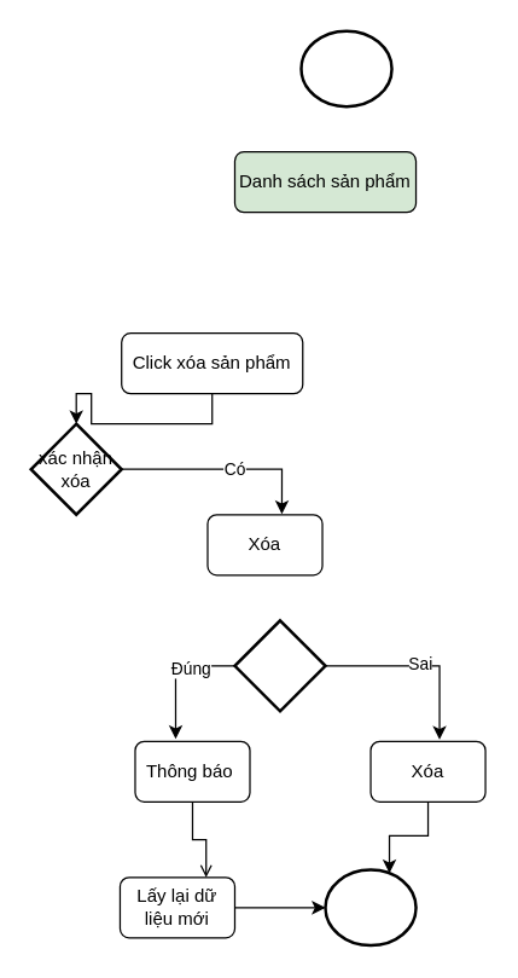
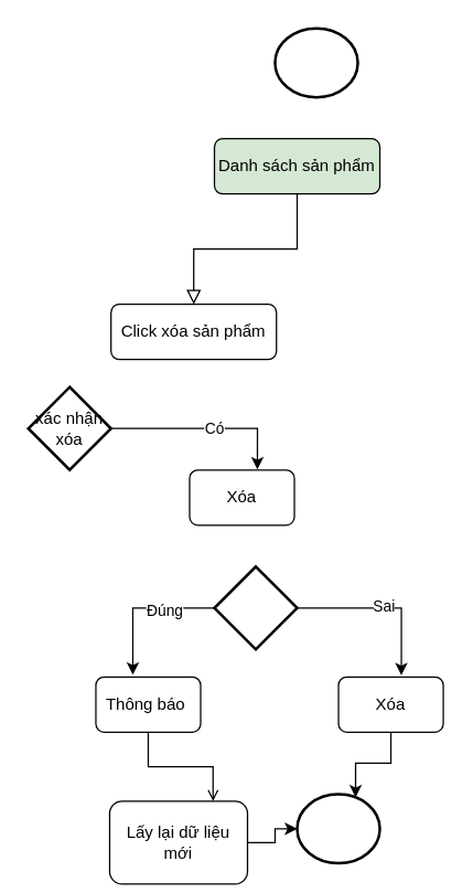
  <mxCell id="0" />
  <mxCell id="1" parent="0" />
+ <mxCell id="2" value="" style="rounded=0;html=1;jettySize=auto;orthogonalLoop=1;fontSize=11;endArrow=block;endFill=0;endSize=8;strokeWidth=1;shadow=0;labelBackgroundColor=none;edgeStyle=orthogonalEdgeStyle;entryX=0.5;entryY=0;entryDx=0;entryDy=0;" parent="1" source="3" target="7" edge="1"><mxGeometry relative="1" as="geometry"><mxPoint x="65" y="180" as="targetPoint" /></mxGeometry></mxCell>
  <mxCell id="3" value="Danh sách sản phẩm" style="rounded=1;whiteSpace=wrap;html=1;fontSize=12;glass=0;strokeWidth=1;shadow=0;fillColor=#d5e8d4;" parent="1" vertex="1"><mxGeometry x="155" y="100" width="120" height="40" as="geometry" /></mxCell>
  <mxCell id="4" value="" style="strokeWidth=2;html=1;shape=mxgraph.flowchart.start_2;whiteSpace=wrap;" vertex="1" parent="1"><mxGeometry x="199" y="20" width="60" height="50" as="geometry" /></mxCell>
  <mxCell id="5" value="" style="strokeWidth=2;html=1;shape=mxgraph.flowchart.start_2;whiteSpace=wrap;" vertex="1" parent="1"><mxGeometry x="215" y="575" width="60" height="50" as="geometry" /></mxCell>
- <mxCell id="6" style="edgeStyle=orthogonalEdgeStyle;rounded=0;orthogonalLoop=1;jettySize=auto;html=1;" edge="1" parent="1" source="7" target="8"><mxGeometry relative="1" as="geometry" /></mxCell>
  <mxCell id="7" value="Click xóa sản phẩm" style="rounded=1;whiteSpace=wrap;html=1;fontSize=12;glass=0;strokeWidth=1;shadow=0;" vertex="1" parent="1"><mxGeometry x="80" y="220" width="120" height="40" as="geometry" /></mxCell>
  <mxCell id="8" value="xác nhận xóa" style="strokeWidth=2;html=1;shape=mxgraph.flowchart.decision;whiteSpace=wrap;" vertex="1" parent="1"><mxGeometry x="20" y="280" width="60" height="60" as="geometry" /></mxCell>
  <mxCell id="9" value="Xóa" style="rounded=1;whiteSpace=wrap;html=1;fontSize=12;glass=0;strokeWidth=1;shadow=0;" vertex="1" parent="1"><mxGeometry x="137" y="340" width="76" height="40" as="geometry" /></mxCell>
  <mxCell id="10" style="edgeStyle=orthogonalEdgeStyle;rounded=0;orthogonalLoop=1;jettySize=auto;html=1;entryX=0.647;entryY=-0.01;entryDx=0;entryDy=0;entryPerimeter=0;" edge="1" parent="1" source="8" target="9"><mxGeometry relative="1" as="geometry" /></mxCell>
  <mxCell id="11" value="Có" style="edgeLabel;html=1;align=center;verticalAlign=middle;resizable=0;points=[];" vertex="1" connectable="0" parent="10"><mxGeometry x="0.093" y="1" relative="1" as="geometry"><mxPoint as="offset" /></mxGeometry></mxCell>
  <mxCell id="12" value="" style="strokeWidth=2;html=1;shape=mxgraph.flowchart.decision;whiteSpace=wrap;" vertex="1" parent="1"><mxGeometry x="155" y="410" width="60" height="60" as="geometry" /></mxCell>
  <mxCell id="13" value="Xóa" style="rounded=1;whiteSpace=wrap;html=1;fontSize=12;glass=0;strokeWidth=1;shadow=0;" vertex="1" parent="1"><mxGeometry x="245" y="490" width="76" height="40" as="geometry" /></mxCell>
  <mxCell id="14" style="edgeStyle=orthogonalEdgeStyle;rounded=0;orthogonalLoop=1;jettySize=auto;html=1;entryX=0.75;entryY=0;entryDx=0;entryDy=0;endArrow=open;" edge="1" parent="1" source="15" target="21"><mxGeometry relative="1" as="geometry" /></mxCell>
- <mxCell id="15" value="Thông báo&amp;nbsp;" style="rounded=1;whiteSpace=wrap;html=1;fontSize=12;glass=0;strokeWidth=1;shadow=0;" vertex="1" parent="1"><mxGeometry x="89" y="490" width="76" height="40" as="geometry" /></mxCell>
+ <mxCell id="15" value="Thông báo&amp;nbsp;" style="rounded=1;whiteSpace=wrap;html=1;fontSize=12;glass=0;strokeWidth=1;shadow=0;" vertex="1" parent="1"><mxGeometry x="69" y="490" width="76" height="40" as="geometry" /></mxCell>
  <mxCell id="16" style="edgeStyle=orthogonalEdgeStyle;rounded=0;orthogonalLoop=1;jettySize=auto;html=1;entryX=0.353;entryY=-0.04;entryDx=0;entryDy=0;entryPerimeter=0;exitX=0;exitY=0.5;exitDx=0;exitDy=0;exitPerimeter=0;" edge="1" parent="1" source="12" target="15"><mxGeometry relative="1" as="geometry" /></mxCell>
  <mxCell id="17" value="Đúng" style="edgeLabel;html=1;align=center;verticalAlign=middle;resizable=0;points=[];" vertex="1" connectable="0" parent="16"><mxGeometry x="-0.315" y="1" relative="1" as="geometry"><mxPoint as="offset" /></mxGeometry></mxCell>
  <mxCell id="18" style="edgeStyle=orthogonalEdgeStyle;rounded=0;orthogonalLoop=1;jettySize=auto;html=1;entryX=0.6;entryY=-0.03;entryDx=0;entryDy=0;entryPerimeter=0;" edge="1" parent="1" source="12" target="13"><mxGeometry relative="1" as="geometry" /></mxCell>
  <mxCell id="19" value="Sai" style="edgeLabel;html=1;align=center;verticalAlign=middle;resizable=0;points=[];" vertex="1" connectable="0" parent="18"><mxGeometry x="-0.004" y="2" relative="1" as="geometry"><mxPoint as="offset" /></mxGeometry></mxCell>
  <mxCell id="20" style="edgeStyle=orthogonalEdgeStyle;rounded=0;orthogonalLoop=1;jettySize=auto;html=1;" edge="1" parent="1" source="21" target="5"><mxGeometry relative="1" as="geometry" /></mxCell>
- <mxCell id="21" value="Lấy lại dữ liệu mới" style="rounded=1;whiteSpace=wrap;html=1;fontSize=12;glass=0;strokeWidth=1;shadow=0;" vertex="1" parent="1"><mxGeometry x="79" y="580" width="76" height="40" as="geometry" /></mxCell>
+ <mxCell id="21" value="Lấy lại dữ liệu mới" style="rounded=1;whiteSpace=wrap;html=1;fontSize=12;glass=0;strokeWidth=1;shadow=0;" vertex="1" parent="1"><mxGeometry x="79" y="580" width="100" height="60" as="geometry" /></mxCell>
  <mxCell id="22" style="edgeStyle=orthogonalEdgeStyle;rounded=0;orthogonalLoop=1;jettySize=auto;html=1;entryX=0.707;entryY=0.044;entryDx=0;entryDy=0;entryPerimeter=0;" edge="1" parent="1" source="13" target="5"><mxGeometry relative="1" as="geometry" /></mxCell>
